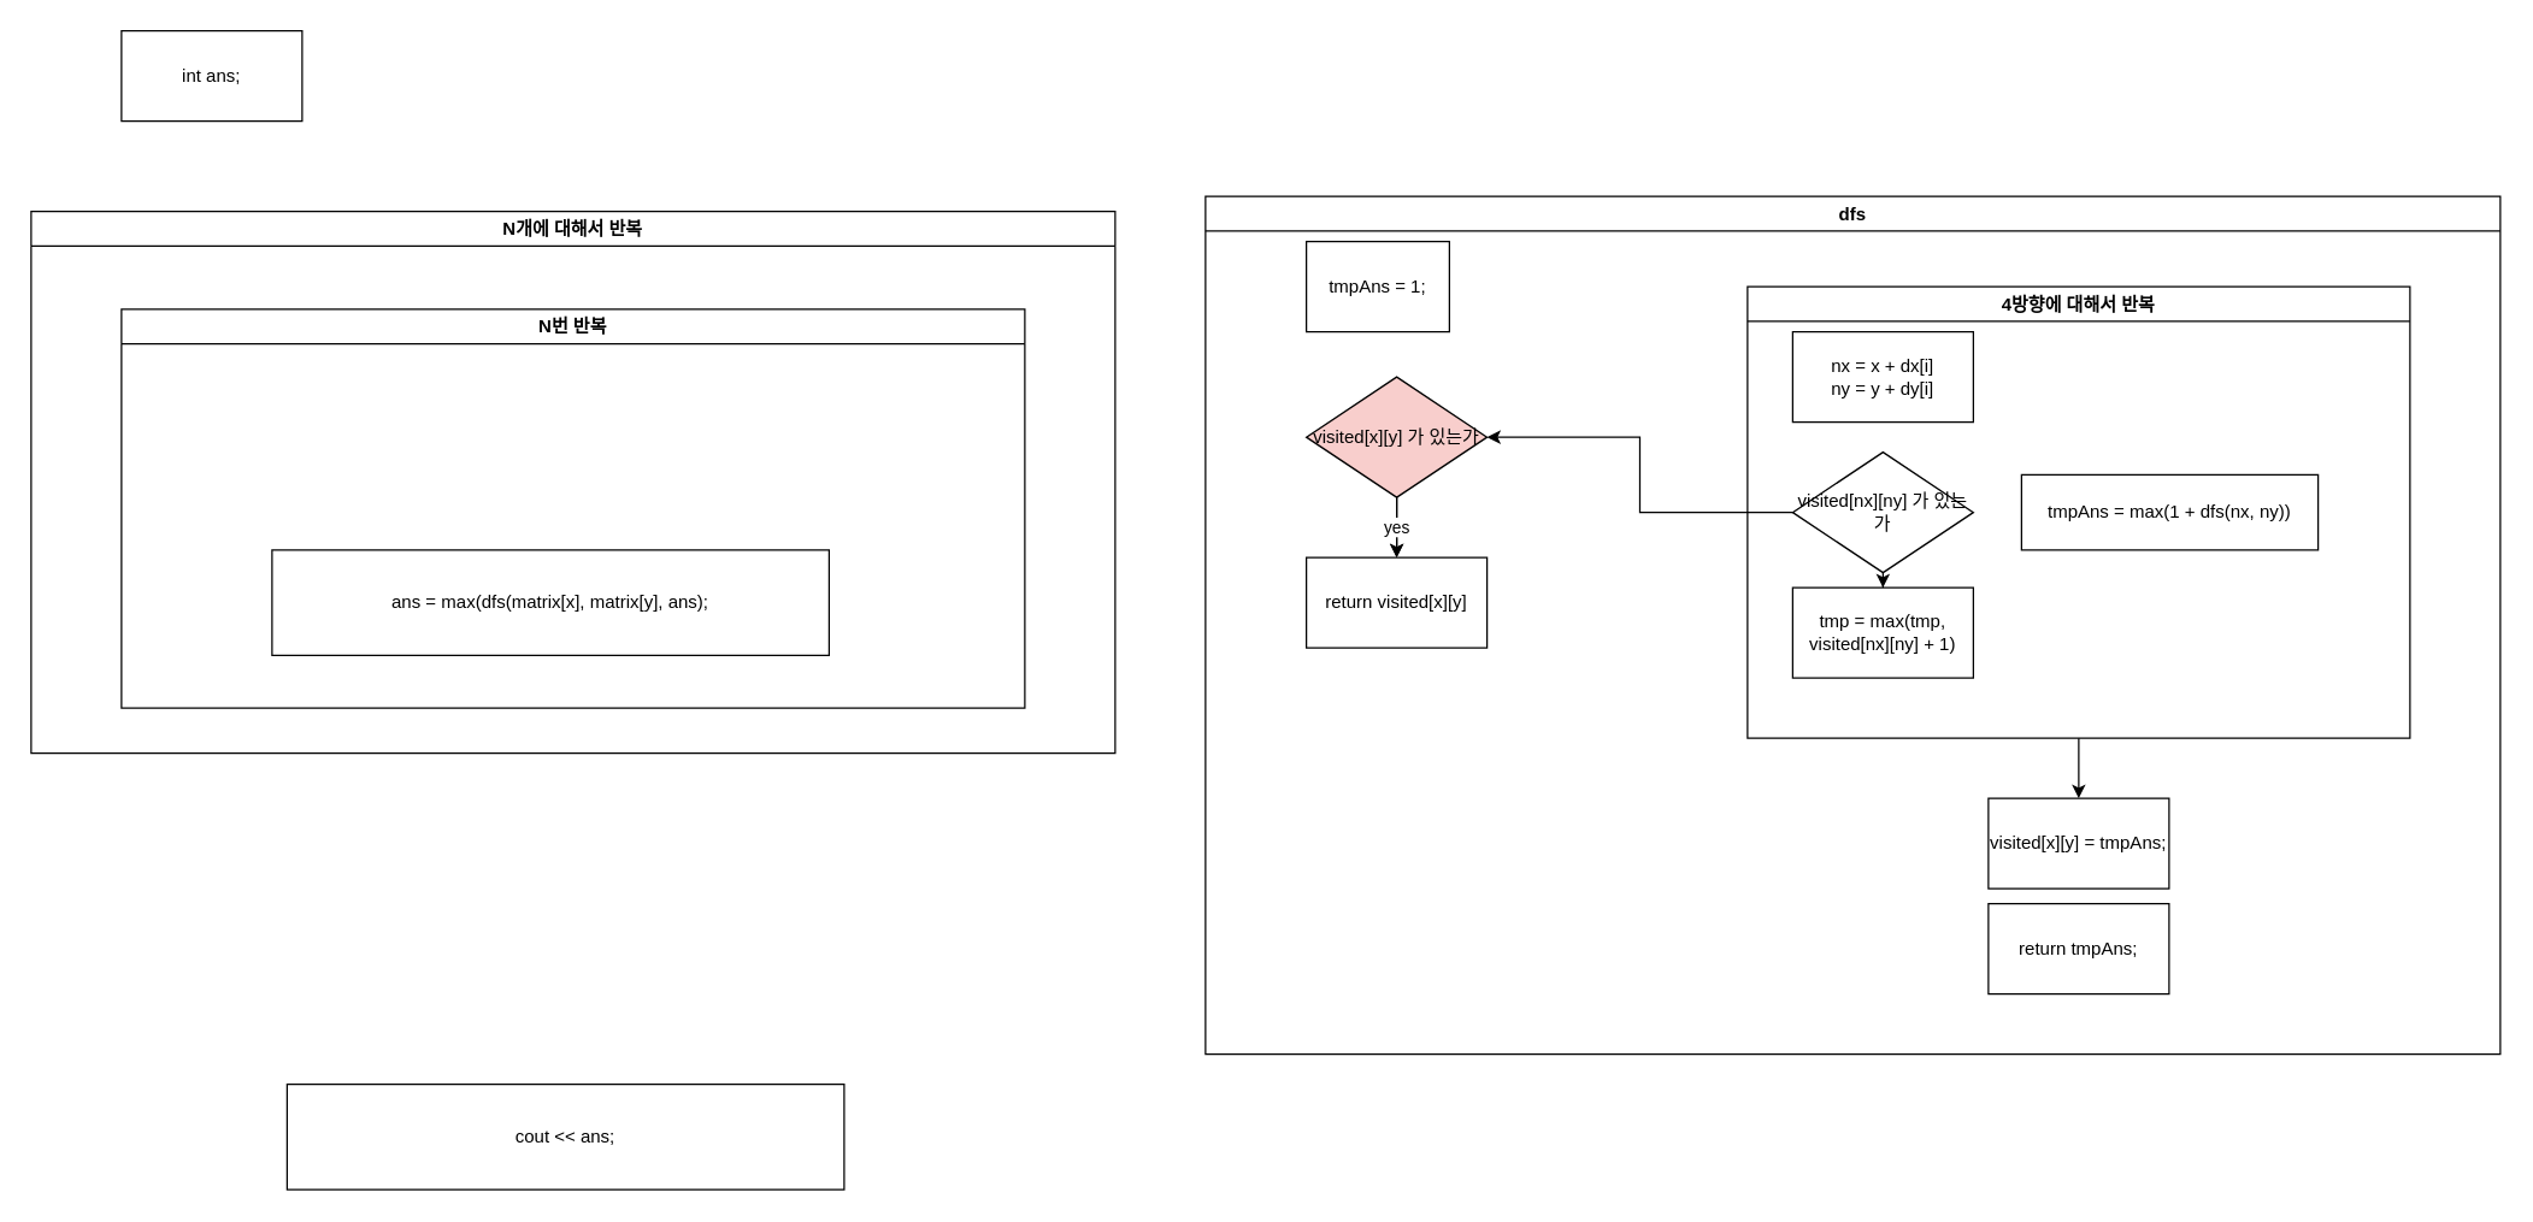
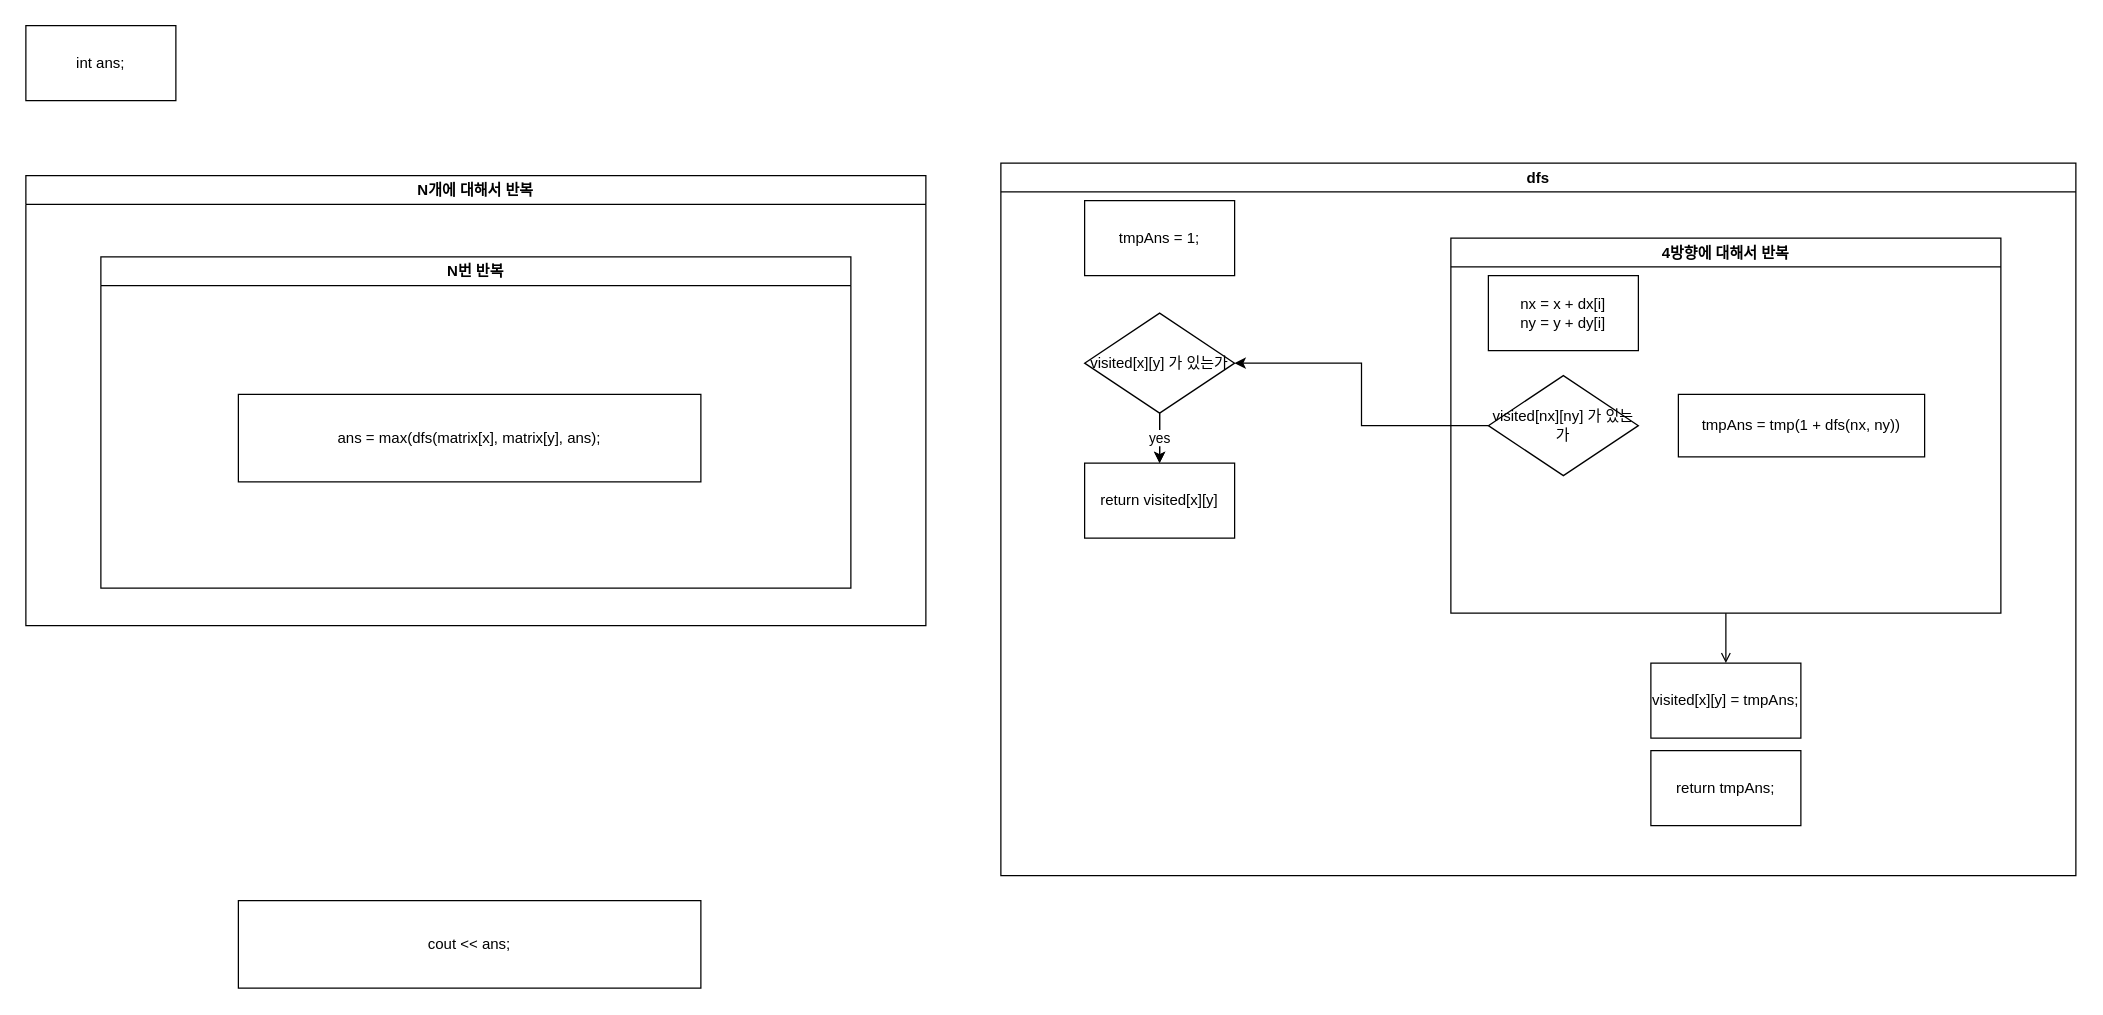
  <mxCell id="0" />
  <mxCell id="1" parent="0" />
- <mxCell id="2" value="int ans;" style="rounded=0;whiteSpace=wrap;html=1;" vertex="1" parent="1"><mxGeometry x="80" y="20" width="120" height="60" as="geometry" /></mxCell>
+ <mxCell id="2" value="int ans;" style="rounded=0;whiteSpace=wrap;html=1;" vertex="1" parent="1"><mxGeometry x="20" y="20" width="120" height="60" as="geometry" /></mxCell>
  <mxCell id="3" value="N개에 대해서 반복" style="swimlane;whiteSpace=wrap;html=1;" vertex="1" parent="1"><mxGeometry x="20" y="140" width="720" height="360" as="geometry" /></mxCell>
  <mxCell id="4" value="N번 반복" style="swimlane;whiteSpace=wrap;html=1;" vertex="1" parent="3"><mxGeometry x="60" y="65" width="600" height="265" as="geometry" /></mxCell>
- <mxCell id="5" value="ans = max(dfs(matrix[x], matrix[y], ans);" style="rounded=0;whiteSpace=wrap;html=1;" vertex="1" parent="4"><mxGeometry x="100" y="160" width="370" height="70" as="geometry" /></mxCell>
+ <mxCell id="5" value="ans = max(dfs(matrix[x], matrix[y], ans);" style="rounded=0;whiteSpace=wrap;html=1;" vertex="1" parent="4"><mxGeometry x="110" y="110" width="370" height="70" as="geometry" /></mxCell>
  <mxCell id="6" value="dfs" style="swimlane;whiteSpace=wrap;html=1;" vertex="1" parent="1"><mxGeometry x="800" y="130" width="860" height="570" as="geometry" /></mxCell>
- <mxCell id="7" style="edgeStyle=orthogonalEdgeStyle;rounded=0;orthogonalLoop=1;jettySize=auto;html=1;entryX=0.5;entryY=0;entryDx=0;entryDy=0;" edge="1" parent="6" source="8" target="20"><mxGeometry relative="1" as="geometry" /></mxCell>
+ <mxCell id="7" style="edgeStyle=orthogonalEdgeStyle;rounded=0;orthogonalLoop=1;jettySize=auto;html=1;entryX=0.5;entryY=0;entryDx=0;entryDy=0;endArrow=open;" edge="1" parent="6" source="8" target="20"><mxGeometry relative="1" as="geometry" /></mxCell>
  <mxCell id="8" value="4방향에 대해서 반복" style="swimlane;whiteSpace=wrap;html=1;" vertex="1" parent="6"><mxGeometry x="360" y="60" width="440" height="300" as="geometry" /></mxCell>
- <mxCell id="9" value="" style="edgeStyle=orthogonalEdgeStyle;rounded=0;orthogonalLoop=1;jettySize=auto;html=1;" edge="1" parent="8" source="11" target="12"><mxGeometry relative="1" as="geometry" /></mxCell>
  <mxCell id="10" value="" style="edgeStyle=orthogonalEdgeStyle;rounded=0;orthogonalLoop=1;jettySize=auto;html=1;" edge="1" parent="8" source="11" target="15"><mxGeometry relative="1" as="geometry" /></mxCell>
  <mxCell id="11" value="visited[nx][ny] 가 있는가" style="rhombus;whiteSpace=wrap;html=1;" vertex="1" parent="8"><mxGeometry x="30" y="110" width="120" height="80" as="geometry" /></mxCell>
- <mxCell id="12" value="tmp = max(tmp, visited[nx][ny] + 1)" style="rounded=0;whiteSpace=wrap;html=1;" vertex="1" parent="8"><mxGeometry x="30" y="200" width="120" height="60" as="geometry" /></mxCell>
  <mxCell id="13" value="nx = x + dx[i]&lt;br&gt;ny = y + dy[i]" style="rounded=0;whiteSpace=wrap;html=1;" vertex="1" parent="8"><mxGeometry x="30" y="30" width="120" height="60" as="geometry" /></mxCell>
- <mxCell id="14" value="tmpAns = max(1 + dfs(nx, ny))" style="rounded=0;whiteSpace=wrap;html=1;" vertex="1" parent="8"><mxGeometry x="182" y="125" width="197" height="50" as="geometry" /></mxCell>
- <mxCell id="15" value="visited[x][y] 가 있는가" style="rhombus;whiteSpace=wrap;html=1;fillColor=#f8cecc;" vertex="1" parent="6"><mxGeometry x="67" y="120" width="120" height="80" as="geometry" /></mxCell>
+ <mxCell id="14" value="tmpAns = tmp(1 + dfs(nx, ny))" style="rounded=0;whiteSpace=wrap;html=1;" vertex="1" parent="8"><mxGeometry x="182" y="125" width="197" height="50" as="geometry" /></mxCell>
+ <mxCell id="15" value="visited[x][y] 가 있는가" style="rhombus;whiteSpace=wrap;html=1;" vertex="1" parent="6"><mxGeometry x="67" y="120" width="120" height="80" as="geometry" /></mxCell>
  <mxCell id="16" value="return visited[x][y]" style="rounded=0;whiteSpace=wrap;html=1;" vertex="1" parent="6"><mxGeometry x="67" y="240" width="120" height="60" as="geometry" /></mxCell>
  <mxCell id="17" value="" style="edgeStyle=orthogonalEdgeStyle;rounded=0;orthogonalLoop=1;jettySize=auto;html=1;" edge="1" parent="6" source="15" target="16"><mxGeometry relative="1" as="geometry" /></mxCell>
  <mxCell id="18" value="yes" style="edgeStyle=orthogonalEdgeStyle;rounded=0;orthogonalLoop=1;jettySize=auto;html=1;" edge="1" parent="6" source="15" target="16"><mxGeometry relative="1" as="geometry" /></mxCell>
- <mxCell id="19" value="tmpAns = 1;" style="whiteSpace=wrap;html=1;" vertex="1" parent="6"><mxGeometry x="67" y="30" width="95" height="60" as="geometry" /></mxCell>
+ <mxCell id="19" value="tmpAns = 1;" style="whiteSpace=wrap;html=1;" vertex="1" parent="6"><mxGeometry x="67" y="30" width="120" height="60" as="geometry" /></mxCell>
  <mxCell id="20" value="visited[x][y] = tmpAns;" style="whiteSpace=wrap;html=1;" vertex="1" parent="6"><mxGeometry x="520" y="400" width="120" height="60" as="geometry" /></mxCell>
  <mxCell id="21" value="return tmpAns;" style="whiteSpace=wrap;html=1;" vertex="1" parent="6"><mxGeometry x="520" y="470" width="120" height="60" as="geometry" /></mxCell>
  <mxCell id="22" value="cout &amp;lt;&amp;lt; ans;" style="rounded=0;whiteSpace=wrap;html=1;" vertex="1" parent="1"><mxGeometry x="190" y="720" width="370" height="70" as="geometry" /></mxCell>
